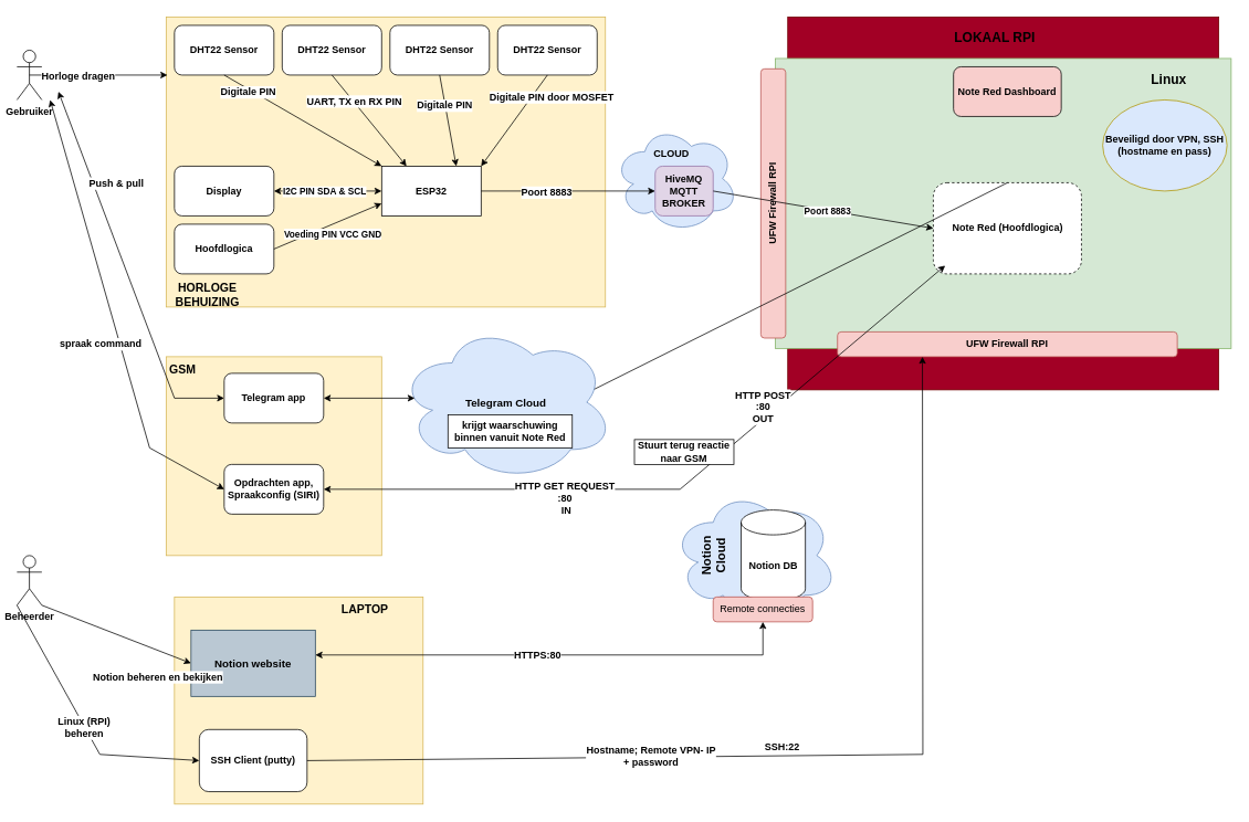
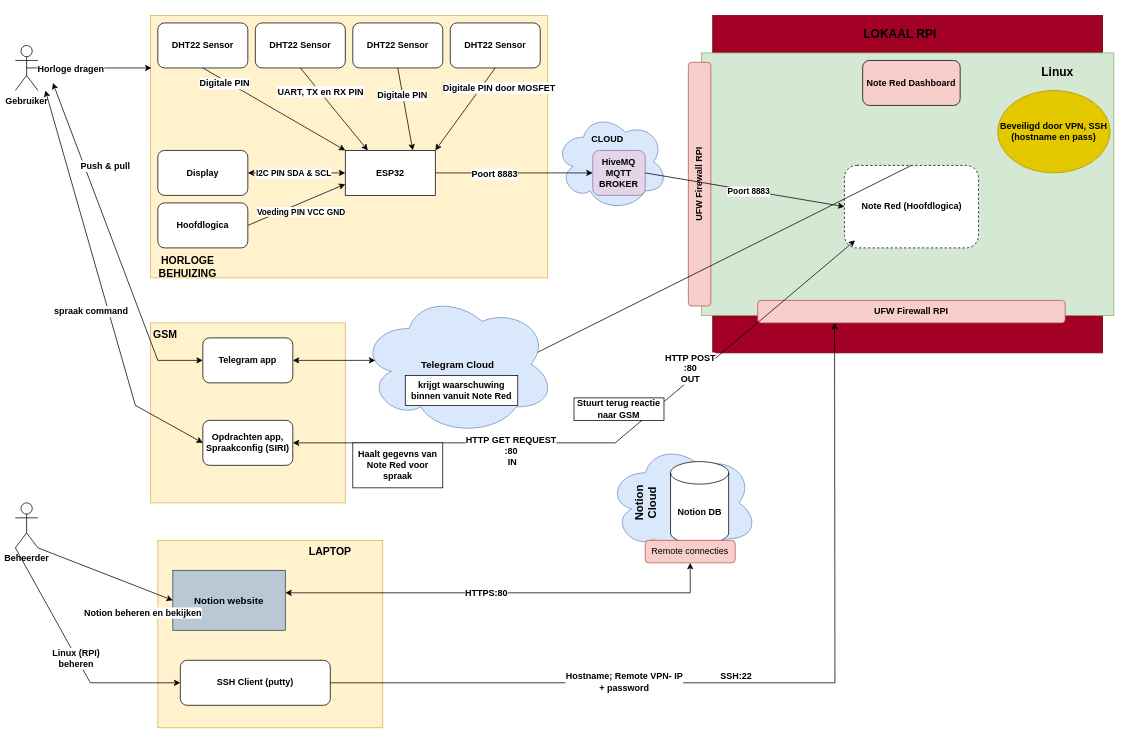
  <mxCell id="0" />
  <mxCell id="1" parent="0" />
  <mxCell id="2" value="" style="rounded=0;whiteSpace=wrap;html=1;fillColor=#fff2cc;strokeColor=#d6b656;" vertex="1" parent="1"><mxGeometry x="200" y="20" width="530" height="350" as="geometry" /></mxCell>
  <mxCell id="3" value="&lt;b&gt;Gebruiker&lt;/b&gt;" style="shape=umlActor;verticalLabelPosition=bottom;verticalAlign=top;html=1;outlineConnect=0;" vertex="1" parent="1"><mxGeometry x="20" y="60" width="30" height="60" as="geometry" /></mxCell>
  <mxCell id="4" style="edgeStyle=orthogonalEdgeStyle;rounded=0;orthogonalLoop=1;jettySize=auto;html=1;exitX=0.5;exitY=0.5;exitDx=0;exitDy=0;exitPerimeter=0;entryX=0.003;entryY=0.2;entryDx=0;entryDy=0;entryPerimeter=0;" edge="1" parent="1" source="3" target="2"><mxGeometry relative="1" as="geometry" /></mxCell>
  <mxCell id="5" value="&lt;font style=&quot;font-size: 12px;&quot;&gt;&lt;b&gt;Horloge dragen&lt;/b&gt;&lt;/font&gt;" style="edgeLabel;html=1;align=center;verticalAlign=middle;resizable=0;points=[];" vertex="1" connectable="0" parent="4"><mxGeometry x="-0.306" y="-1" relative="1" as="geometry"><mxPoint as="offset" /></mxGeometry></mxCell>
  <mxCell id="6" value="&lt;b&gt;DHT22 Sensor&lt;/b&gt;" style="rounded=1;whiteSpace=wrap;html=1;" vertex="1" parent="1"><mxGeometry x="210" y="30" width="120" height="60" as="geometry" /></mxCell>
  <mxCell id="7" value="&lt;b&gt;DHT22 Sensor&lt;/b&gt;" style="rounded=1;whiteSpace=wrap;html=1;" vertex="1" parent="1"><mxGeometry x="340" y="30" width="120" height="60" as="geometry" /></mxCell>
  <mxCell id="8" value="&lt;b&gt;DHT22 Sensor&lt;/b&gt;" style="rounded=1;whiteSpace=wrap;html=1;" vertex="1" parent="1"><mxGeometry x="470" y="30" width="120" height="60" as="geometry" /></mxCell>
  <mxCell id="9" value="&lt;b&gt;DHT22 Sensor&lt;/b&gt;" style="rounded=1;whiteSpace=wrap;html=1;" vertex="1" parent="1"><mxGeometry x="600" y="30" width="120" height="60" as="geometry" /></mxCell>
  <mxCell id="10" value="&lt;b&gt;ESP32&lt;/b&gt;" style="rounded=0;whiteSpace=wrap;html=1;" vertex="1" parent="1"><mxGeometry x="460" y="200" width="120" height="60" as="geometry" /></mxCell>
  <mxCell id="11" value="" style="endArrow=classic;html=1;rounded=0;exitX=0.5;exitY=1;exitDx=0;exitDy=0;entryX=0;entryY=0;entryDx=0;entryDy=0;" edge="1" parent="1" source="6" target="10"><mxGeometry width="50" height="50" relative="1" as="geometry"><mxPoint x="420" y="350" as="sourcePoint" /><mxPoint x="470" y="300" as="targetPoint" /></mxGeometry></mxCell>
  <mxCell id="12" value="&lt;b&gt;&lt;font style=&quot;font-size: 12px;&quot;&gt;Digitale PIN&lt;/font&gt;&lt;/b&gt;" style="edgeLabel;html=1;align=center;verticalAlign=middle;resizable=0;points=[];" vertex="1" connectable="0" parent="11"><mxGeometry x="-0.677" y="-3" relative="1" as="geometry"><mxPoint as="offset" /></mxGeometry></mxCell>
  <mxCell id="13" value="" style="endArrow=classic;html=1;rounded=0;exitX=0.5;exitY=1;exitDx=0;exitDy=0;entryX=0.25;entryY=0;entryDx=0;entryDy=0;" edge="1" parent="1" source="7" target="10"><mxGeometry width="50" height="50" relative="1" as="geometry"><mxPoint x="280" y="100" as="sourcePoint" /><mxPoint x="450" y="210" as="targetPoint" /></mxGeometry></mxCell>
  <mxCell id="14" value="&lt;span style=&quot;font-size: 12px;&quot;&gt;&lt;b&gt;UART, TX en RX PIN&lt;/b&gt;&lt;/span&gt;" style="edgeLabel;html=1;align=center;verticalAlign=middle;resizable=0;points=[];" vertex="1" connectable="0" parent="13"><mxGeometry x="-0.426" y="1" relative="1" as="geometry"><mxPoint as="offset" /></mxGeometry></mxCell>
  <mxCell id="15" value="" style="endArrow=classic;html=1;rounded=0;exitX=0.5;exitY=1;exitDx=0;exitDy=0;entryX=0.75;entryY=0;entryDx=0;entryDy=0;" edge="1" parent="1" source="8" target="10"><mxGeometry width="50" height="50" relative="1" as="geometry"><mxPoint x="410" y="100" as="sourcePoint" /><mxPoint x="480" y="210" as="targetPoint" /></mxGeometry></mxCell>
  <mxCell id="16" value="&lt;b&gt;&lt;font style=&quot;font-size: 12px;&quot;&gt;Digitale PIN&lt;/font&gt;&lt;/b&gt;" style="edgeLabel;html=1;align=center;verticalAlign=middle;resizable=0;points=[];" vertex="1" connectable="0" parent="15"><mxGeometry x="-0.345" y="-1" relative="1" as="geometry"><mxPoint as="offset" /></mxGeometry></mxCell>
  <mxCell id="17" value="" style="endArrow=classic;html=1;rounded=0;exitX=0.5;exitY=1;exitDx=0;exitDy=0;entryX=1;entryY=0;entryDx=0;entryDy=0;" edge="1" parent="1" source="9" target="10"><mxGeometry width="50" height="50" relative="1" as="geometry"><mxPoint x="540" y="100" as="sourcePoint" /><mxPoint x="540" y="210" as="targetPoint" /></mxGeometry></mxCell>
  <mxCell id="18" value="&lt;b&gt;&lt;font style=&quot;font-size: 12px;&quot;&gt;Digitale PIN door MOSFET&lt;/font&gt;&lt;/b&gt;" style="edgeLabel;html=1;align=center;verticalAlign=middle;resizable=0;points=[];" vertex="1" connectable="0" parent="17"><mxGeometry x="-0.497" y="-2" relative="1" as="geometry"><mxPoint x="26" as="offset" /></mxGeometry></mxCell>
  <mxCell id="19" value="&lt;b&gt;Display&lt;/b&gt;" style="rounded=1;whiteSpace=wrap;html=1;" vertex="1" parent="1"><mxGeometry x="210" y="200" width="120" height="60" as="geometry" /></mxCell>
  <mxCell id="20" value="&lt;b&gt;Hoofdlogica&lt;/b&gt;" style="rounded=1;whiteSpace=wrap;html=1;" vertex="1" parent="1"><mxGeometry x="210" y="270" width="120" height="60" as="geometry" /></mxCell>
  <mxCell id="21" value="" style="endArrow=classic;startArrow=classic;html=1;rounded=0;exitX=1;exitY=0.5;exitDx=0;exitDy=0;entryX=0;entryY=0.5;entryDx=0;entryDy=0;" edge="1" parent="1" source="19" target="10"><mxGeometry width="50" height="50" relative="1" as="geometry"><mxPoint x="470" y="320" as="sourcePoint" /><mxPoint x="520" y="270" as="targetPoint" /></mxGeometry></mxCell>
  <mxCell id="22" value="&lt;b&gt;I2C PIN SDA &amp;amp; SCL&lt;/b&gt;" style="edgeLabel;html=1;align=center;verticalAlign=middle;resizable=0;points=[];" vertex="1" connectable="0" parent="21"><mxGeometry x="-0.109" relative="1" as="geometry"><mxPoint x="2" as="offset" /></mxGeometry></mxCell>
  <mxCell id="23" value="" style="endArrow=classic;html=1;rounded=0;exitX=1;exitY=0.5;exitDx=0;exitDy=0;entryX=0;entryY=0.75;entryDx=0;entryDy=0;" edge="1" parent="1" source="20" target="10"><mxGeometry width="50" height="50" relative="1" as="geometry"><mxPoint x="470" y="320" as="sourcePoint" /><mxPoint x="520" y="270" as="targetPoint" /></mxGeometry></mxCell>
  <mxCell id="24" value="&lt;b&gt;&lt;font&gt;Voeding PIN VCC GND&lt;/font&gt;&lt;/b&gt;" style="edgeLabel;html=1;align=center;verticalAlign=middle;resizable=0;points=[];" vertex="1" connectable="0" parent="23"><mxGeometry x="-0.321" relative="1" as="geometry"><mxPoint x="26" as="offset" /></mxGeometry></mxCell>
  <mxCell id="25" value="&lt;b&gt;&lt;font style=&quot;font-size: 14px;&quot;&gt;HORLOGE BEHUIZING&lt;/font&gt;&lt;/b&gt;" style="text;html=1;align=center;verticalAlign=middle;whiteSpace=wrap;rounded=0;" vertex="1" parent="1"><mxGeometry x="220" y="340" width="60" height="30" as="geometry" /></mxCell>
  <mxCell id="26" value="" style="ellipse;shape=cloud;whiteSpace=wrap;html=1;fillColor=#dae8fc;strokeColor=#6c8ebf;" vertex="1" parent="1"><mxGeometry x="740" y="150" width="150" height="130" as="geometry" /></mxCell>
  <mxCell id="27" value="" style="endArrow=classic;html=1;rounded=0;exitX=1;exitY=0.5;exitDx=0;exitDy=0;entryX=0;entryY=0.5;entryDx=0;entryDy=0;" edge="1" parent="1" source="10" target="29"><mxGeometry width="50" height="50" relative="1" as="geometry"><mxPoint x="1020" y="320" as="sourcePoint" /><mxPoint x="1070" y="270" as="targetPoint" /></mxGeometry></mxCell>
  <mxCell id="28" value="&lt;b&gt;&lt;font style=&quot;font-size: 12px;&quot;&gt;Poort 8883&lt;/font&gt;&lt;/b&gt;" style="edgeLabel;html=1;align=center;verticalAlign=middle;resizable=0;points=[];" vertex="1" connectable="0" parent="27"><mxGeometry x="-0.257" y="-1" relative="1" as="geometry"><mxPoint as="offset" /></mxGeometry></mxCell>
  <mxCell id="29" value="&lt;b&gt;HiveMQ MQTT BROKER&lt;/b&gt;" style="rounded=1;whiteSpace=wrap;html=1;fillColor=#e1d5e7;strokeColor=#9673a6;" vertex="1" parent="1"><mxGeometry x="790" y="200" width="70" height="60" as="geometry" /></mxCell>
  <mxCell id="30" value="&lt;b&gt;CLOUD&lt;/b&gt;" style="text;html=1;align=center;verticalAlign=middle;whiteSpace=wrap;rounded=0;" vertex="1" parent="1"><mxGeometry x="780" y="170" width="60" height="30" as="geometry" /></mxCell>
  <mxCell id="31" value="" style="rounded=0;whiteSpace=wrap;html=1;fillColor=#a20025;strokeColor=#6F0000;fontColor=#ffffff;" vertex="1" parent="1"><mxGeometry x="950" y="20" width="520" height="450" as="geometry" /></mxCell>
  <mxCell id="32" value="&lt;b&gt;&lt;font style=&quot;font-size: 16px;&quot;&gt;LOKAAL RPI&lt;/font&gt;&lt;/b&gt;" style="text;html=1;align=center;verticalAlign=middle;whiteSpace=wrap;rounded=0;" vertex="1" parent="1"><mxGeometry x="1150" y="30" width="100" height="30" as="geometry" /></mxCell>
  <mxCell id="33" value="" style="rounded=0;whiteSpace=wrap;html=1;fillColor=#d5e8d4;strokeColor=#82b366;" vertex="1" parent="1"><mxGeometry x="935" y="70" width="550" height="350" as="geometry" /></mxCell>
  <mxCell id="34" value="&lt;b&gt;UFW Firewall RPI&lt;/b&gt;" style="rounded=1;whiteSpace=wrap;html=1;fillColor=#f8cecc;strokeColor=#b85450;rotation=-90;" vertex="1" parent="1"><mxGeometry x="770" y="230" width="325" height="30" as="geometry" /></mxCell>
  <mxCell id="35" value="&lt;b&gt;Note Red Dashboard&lt;/b&gt;" style="rounded=1;whiteSpace=wrap;html=1;fillColor=#f8cecc;" vertex="1" parent="1"><mxGeometry x="1150" y="80" width="130" height="60" as="geometry" /></mxCell>
  <mxCell id="36" value="&lt;b&gt;Note Red (Hoofdlogica)&lt;/b&gt;" style="rounded=1;whiteSpace=wrap;html=1;dashed=1;" vertex="1" parent="1"><mxGeometry x="1125.63" y="220" width="178.75" height="110" as="geometry" /></mxCell>
  <mxCell id="37" value="&lt;b&gt;UFW Firewall RPI&lt;/b&gt;" style="rounded=1;whiteSpace=wrap;html=1;fillColor=#f8cecc;strokeColor=#b85450;rotation=0;" vertex="1" parent="1"><mxGeometry x="1010" y="400" width="410" height="30" as="geometry" /></mxCell>
- <mxCell id="38" value="&lt;b&gt;Beveiligd door VPN, SSH (hostname en pass)&lt;/b&gt;" style="ellipse;whiteSpace=wrap;html=1;fillColor=#dae8fc;strokeColor=#B09500;fontColor=#000000;" vertex="1" parent="1"><mxGeometry x="1330" y="120" width="150" height="110" as="geometry" /></mxCell>
+ <mxCell id="38" value="&lt;b&gt;Beveiligd door VPN, SSH (hostname en pass)&lt;/b&gt;" style="ellipse;whiteSpace=wrap;html=1;fillColor=#e3c800;strokeColor=#B09500;fontColor=#000000;" vertex="1" parent="1"><mxGeometry x="1330" y="120" width="150" height="110" as="geometry" /></mxCell>
  <mxCell id="39" value="&lt;b&gt;&lt;font style=&quot;font-size: 16px;&quot;&gt;Linux&lt;/font&gt;&lt;/b&gt;" style="text;html=1;align=center;verticalAlign=middle;whiteSpace=wrap;rounded=0;" vertex="1" parent="1"><mxGeometry x="1380" y="80" width="60" height="30" as="geometry" /></mxCell>
  <mxCell id="40" value="" style="endArrow=classic;html=1;rounded=0;exitX=0.5;exitY=0;exitDx=0;exitDy=0;" edge="1" parent="1" source="36" target="44"><mxGeometry width="50" height="50" relative="1" as="geometry"><mxPoint x="880" y="360" as="sourcePoint" /><mxPoint x="930" y="310" as="targetPoint" /></mxGeometry></mxCell>
  <mxCell id="41" value="" style="endArrow=classic;html=1;rounded=0;exitX=1;exitY=0.5;exitDx=0;exitDy=0;entryX=0;entryY=0.5;entryDx=0;entryDy=0;" edge="1" parent="1" source="29" target="36"><mxGeometry width="50" height="50" relative="1" as="geometry"><mxPoint x="880" y="360" as="sourcePoint" /><mxPoint x="930" y="310" as="targetPoint" /></mxGeometry></mxCell>
  <mxCell id="42" value="&lt;b&gt;Poort 8883&lt;/b&gt;" style="edgeLabel;html=1;align=center;verticalAlign=middle;resizable=0;points=[];" vertex="1" connectable="0" parent="41"><mxGeometry x="0.04" y="-1" relative="1" as="geometry"><mxPoint as="offset" /></mxGeometry></mxCell>
  <mxCell id="43" value="&lt;b&gt;&lt;font style=&quot;font-size: 13px;&quot;&gt;Telegram Cloud&lt;/font&gt;&lt;/b&gt;" style="ellipse;shape=cloud;whiteSpace=wrap;html=1;fillColor=#dae8fc;strokeColor=#6c8ebf;" vertex="1" parent="1"><mxGeometry x="480" y="390" width="260" height="190" as="geometry" /></mxCell>
  <mxCell id="44" value="&lt;b&gt;krijgt waarschuwing binnen vanuit Note Red&lt;/b&gt;" style="rounded=0;whiteSpace=wrap;html=1;" vertex="1" parent="1"><mxGeometry x="540" y="500" width="150" height="40" as="geometry" /></mxCell>
  <mxCell id="45" value="" style="rounded=0;whiteSpace=wrap;html=1;fillColor=#fff2cc;strokeColor=#d6b656;" vertex="1" parent="1"><mxGeometry x="200" y="430" width="260" height="240" as="geometry" /></mxCell>
  <mxCell id="46" value="&lt;b&gt;&lt;font style=&quot;font-size: 14px;&quot;&gt;GSM&lt;/font&gt;&lt;/b&gt;" style="text;html=1;align=center;verticalAlign=middle;whiteSpace=wrap;rounded=0;" vertex="1" parent="1"><mxGeometry x="190" y="430" width="60" height="30" as="geometry" /></mxCell>
  <mxCell id="47" value="" style="endArrow=classic;startArrow=classic;html=1;rounded=0;exitX=1;exitY=0.5;exitDx=0;exitDy=0;entryX=0.08;entryY=0.909;entryDx=0;entryDy=0;entryPerimeter=0;" edge="1" parent="1" source="54" target="36"><mxGeometry width="50" height="50" relative="1" as="geometry"><mxPoint x="660" y="450" as="sourcePoint" /><mxPoint x="710" y="400" as="targetPoint" /><Array as="points"><mxPoint x="820" y="590" /></Array></mxGeometry></mxCell>
  <mxCell id="48" value="&lt;b&gt;&lt;font style=&quot;font-size: 12px;&quot;&gt;HTTP GET REQUEST&lt;br&gt;:80&lt;br&gt;&amp;nbsp;IN&lt;/font&gt;&lt;/b&gt;" style="edgeLabel;html=1;align=center;verticalAlign=middle;resizable=0;points=[];" vertex="1" connectable="0" parent="47"><mxGeometry x="-0.354" y="-2" relative="1" as="geometry"><mxPoint x="16" y="8" as="offset" /></mxGeometry></mxCell>
  <mxCell id="49" value="&lt;b&gt;&lt;font style=&quot;font-size: 12px;&quot;&gt;HTTP POST&lt;br&gt;:80&lt;br&gt;OUT&lt;/font&gt;&lt;/b&gt;" style="edgeLabel;html=1;align=center;verticalAlign=middle;resizable=0;points=[];" vertex="1" connectable="0" parent="47"><mxGeometry x="0.387" y="3" relative="1" as="geometry"><mxPoint x="-20" y="5" as="offset" /></mxGeometry></mxCell>
  <mxCell id="50" value="&lt;b&gt;Telegram app&lt;/b&gt;" style="rounded=1;whiteSpace=wrap;html=1;" vertex="1" parent="1"><mxGeometry x="270" y="450" width="120" height="60" as="geometry" /></mxCell>
  <mxCell id="51" value="" style="endArrow=classic;startArrow=classic;html=1;rounded=0;exitX=1;exitY=0.5;exitDx=0;exitDy=0;" edge="1" parent="1" source="50"><mxGeometry width="50" height="50" relative="1" as="geometry"><mxPoint x="190" y="450" as="sourcePoint" /><mxPoint x="500" y="480" as="targetPoint" /></mxGeometry></mxCell>
  <mxCell id="52" value="" style="endArrow=classic;startArrow=classic;html=1;rounded=0;exitX=0;exitY=0.5;exitDx=0;exitDy=0;" edge="1" parent="1" source="50"><mxGeometry width="50" height="50" relative="1" as="geometry"><mxPoint x="190" y="450" as="sourcePoint" /><mxPoint x="70" y="110" as="targetPoint" /><Array as="points"><mxPoint x="210" y="480" /></Array></mxGeometry></mxCell>
  <mxCell id="53" value="&lt;b&gt;&lt;font style=&quot;font-size: 12px;&quot;&gt;Push &amp;amp; pull&lt;/font&gt;&lt;/b&gt;" style="edgeLabel;html=1;align=center;verticalAlign=middle;resizable=0;points=[];" vertex="1" connectable="0" parent="52"><mxGeometry x="0.465" y="-2" relative="1" as="geometry"><mxPoint x="25" y="-3" as="offset" /></mxGeometry></mxCell>
  <mxCell id="54" value="&lt;b&gt;Opdrachten app, Spraakconfig (SIRI)&lt;/b&gt;" style="rounded=1;whiteSpace=wrap;html=1;" vertex="1" parent="1"><mxGeometry x="270" y="560" width="120" height="60" as="geometry" /></mxCell>
  <mxCell id="55" value="" style="endArrow=classic;startArrow=classic;html=1;rounded=0;exitX=0;exitY=0.5;exitDx=0;exitDy=0;" edge="1" parent="1" source="54"><mxGeometry width="50" height="50" relative="1" as="geometry"><mxPoint x="750" y="450" as="sourcePoint" /><mxPoint x="60" y="120" as="targetPoint" /><Array as="points"><mxPoint x="180" y="540" /></Array></mxGeometry></mxCell>
  <mxCell id="56" value="&lt;b&gt;&lt;font style=&quot;font-size: 12px;&quot;&gt;spraak command&lt;/font&gt;&lt;/b&gt;" style="edgeLabel;html=1;align=center;verticalAlign=middle;resizable=0;points=[];" vertex="1" connectable="0" parent="55"><mxGeometry x="-0.079" y="4" relative="1" as="geometry"><mxPoint x="-16" y="14" as="offset" /></mxGeometry></mxCell>
+ <mxCell id="57" value="&lt;b&gt;Haalt gegevns van Note Red voor spraak&lt;/b&gt;" style="rounded=0;whiteSpace=wrap;html=1;" vertex="1" parent="1"><mxGeometry x="470" y="590" width="120" height="60" as="geometry" /></mxCell>
  <mxCell id="58" value="&lt;b&gt;Stuurt terug reactie naar GSM&lt;/b&gt;" style="rounded=0;whiteSpace=wrap;html=1;" vertex="1" parent="1"><mxGeometry x="765" y="530" width="120" height="30" as="geometry" /></mxCell>
  <mxCell id="59" value="" style="rounded=0;whiteSpace=wrap;html=1;fillColor=#fff2cc;strokeColor=#d6b656;" vertex="1" parent="1"><mxGeometry x="210" y="720" width="300" height="250" as="geometry" /></mxCell>
  <mxCell id="60" value="&lt;b&gt;Beheerder&lt;/b&gt;" style="shape=umlActor;verticalLabelPosition=bottom;verticalAlign=top;html=1;outlineConnect=0;" vertex="1" parent="1"><mxGeometry x="20" y="670" width="30" height="60" as="geometry" /></mxCell>
  <mxCell id="61" value="&lt;b&gt;&lt;font style=&quot;font-size: 13px;&quot;&gt;Notion website&lt;/font&gt;&lt;/b&gt;" style="rounded=0;whiteSpace=wrap;html=1;fillColor=#bac8d3;strokeColor=#23445d;" vertex="1" parent="1"><mxGeometry x="230" y="760" width="150" height="80" as="geometry" /></mxCell>
  <mxCell id="62" value="&lt;font style=&quot;font-size: 14px;&quot;&gt;&lt;b&gt;LAPTOP&lt;/b&gt;&lt;/font&gt;" style="text;html=1;align=center;verticalAlign=middle;whiteSpace=wrap;rounded=0;" vertex="1" parent="1"><mxGeometry x="410" y="720" width="60" height="30" as="geometry" /></mxCell>
- <mxCell id="63" value="&lt;b&gt;SSH Client (putty)&lt;/b&gt;" style="rounded=1;whiteSpace=wrap;html=1;" vertex="1" parent="1"><mxGeometry x="240" y="880" width="130" height="75" as="geometry" /></mxCell>
+ <mxCell id="63" value="&lt;b&gt;SSH Client (putty)&lt;/b&gt;" style="rounded=1;whiteSpace=wrap;html=1;" vertex="1" parent="1"><mxGeometry x="240" y="880" width="200" height="60" as="geometry" /></mxCell>
  <mxCell id="64" value="" style="ellipse;shape=cloud;whiteSpace=wrap;html=1;fillColor=#dae8fc;strokeColor=#6c8ebf;" vertex="1" parent="1"><mxGeometry x="810" y="590" width="200" height="160" as="geometry" /></mxCell>
  <mxCell id="65" value="&lt;b&gt;&lt;font style=&quot;font-size: 15px;&quot;&gt;Notion Cloud&lt;/font&gt;&lt;/b&gt;" style="text;html=1;align=center;verticalAlign=middle;whiteSpace=wrap;rounded=0;rotation=-90;" vertex="1" parent="1"><mxGeometry x="830" y="655" width="60" height="30" as="geometry" /></mxCell>
  <mxCell id="66" value="&lt;b&gt;Notion DB&lt;/b&gt;" style="shape=cylinder3;whiteSpace=wrap;html=1;boundedLbl=1;backgroundOutline=1;size=15;" vertex="1" parent="1"><mxGeometry x="893.75" y="615" width="77.5" height="110" as="geometry" /></mxCell>
  <mxCell id="67" value="Remote connecties" style="rounded=1;whiteSpace=wrap;html=1;fillColor=#f8cecc;strokeColor=#b85450;" vertex="1" parent="1"><mxGeometry x="860" y="720" width="120" height="30" as="geometry" /></mxCell>
  <mxCell id="68" value="" style="endArrow=classic;startArrow=classic;html=1;rounded=0;entryX=0.5;entryY=1;entryDx=0;entryDy=0;" edge="1" parent="1" target="67"><mxGeometry width="50" height="50" relative="1" as="geometry"><mxPoint x="380" y="790" as="sourcePoint" /><mxPoint x="580" y="680" as="targetPoint" /><Array as="points"><mxPoint x="920" y="790" /></Array></mxGeometry></mxCell>
  <mxCell id="69" value="&lt;b&gt;&lt;font style=&quot;font-size: 12px;&quot;&gt;HTTPS:80&lt;/font&gt;&lt;/b&gt;" style="edgeLabel;html=1;align=center;verticalAlign=middle;resizable=0;points=[];" vertex="1" connectable="0" parent="68"><mxGeometry x="-0.079" relative="1" as="geometry"><mxPoint as="offset" /></mxGeometry></mxCell>
  <mxCell id="70" value="" style="endArrow=classic;html=1;rounded=0;exitX=1;exitY=1;exitDx=0;exitDy=0;exitPerimeter=0;entryX=0;entryY=0.5;entryDx=0;entryDy=0;" edge="1" parent="1" source="60" target="61"><mxGeometry width="50" height="50" relative="1" as="geometry"><mxPoint x="420" y="730" as="sourcePoint" /><mxPoint x="470" y="680" as="targetPoint" /></mxGeometry></mxCell>
  <mxCell id="71" value="&lt;font style=&quot;font-size: 12px;&quot;&gt;&lt;b&gt;Notion beheren en bekijken&lt;/b&gt;&lt;/font&gt;" style="edgeLabel;html=1;align=center;verticalAlign=middle;resizable=0;points=[];" vertex="1" connectable="0" parent="70"><mxGeometry x="0.227" y="-1" relative="1" as="geometry"><mxPoint x="30" y="43" as="offset" /></mxGeometry></mxCell>
  <mxCell id="72" value="" style="endArrow=classic;html=1;rounded=0;exitX=0;exitY=1;exitDx=0;exitDy=0;exitPerimeter=0;entryX=0;entryY=0.5;entryDx=0;entryDy=0;" edge="1" parent="1" source="60" target="63"><mxGeometry width="50" height="50" relative="1" as="geometry"><mxPoint x="420" y="730" as="sourcePoint" /><mxPoint x="470" y="680" as="targetPoint" /><Array as="points"><mxPoint x="120" y="910" /></Array></mxGeometry></mxCell>
  <mxCell id="73" value="&lt;b&gt;&lt;font style=&quot;font-size: 12px;&quot;&gt;Linux (RPI)&lt;br&gt;beheren&lt;/font&gt;&lt;/b&gt;" style="edgeLabel;html=1;align=center;verticalAlign=middle;resizable=0;points=[];" vertex="1" connectable="0" parent="72"><mxGeometry x="0.027" y="-1" relative="1" as="geometry"><mxPoint y="1" as="offset" /></mxGeometry></mxCell>
  <mxCell id="74" value="" style="endArrow=classic;html=1;rounded=0;exitX=1;exitY=0.5;exitDx=0;exitDy=0;entryX=0.25;entryY=1;entryDx=0;entryDy=0;" edge="1" parent="1" source="63" target="37"><mxGeometry width="50" height="50" relative="1" as="geometry"><mxPoint x="710" y="730" as="sourcePoint" /><mxPoint x="760" y="680" as="targetPoint" /><Array as="points"><mxPoint x="1113" y="910" /></Array></mxGeometry></mxCell>
  <mxCell id="75" value="&lt;b&gt;&lt;font style=&quot;font-size: 12px;&quot;&gt;Hostname; Remote VPN- IP&lt;br&gt;+ password&lt;/font&gt;&lt;/b&gt;" style="edgeLabel;html=1;align=center;verticalAlign=middle;resizable=0;points=[];" vertex="1" connectable="0" parent="74"><mxGeometry x="-0.322" y="2" relative="1" as="geometry"><mxPoint as="offset" /></mxGeometry></mxCell>
  <mxCell id="76" value="&lt;b&gt;&lt;font style=&quot;font-size: 12px;&quot;&gt;SSH:22&lt;/font&gt;&lt;/b&gt;" style="edgeLabel;html=1;align=center;verticalAlign=middle;resizable=0;points=[];" vertex="1" connectable="0" parent="74"><mxGeometry x="-0.063" y="1" relative="1" as="geometry"><mxPoint y="-9" as="offset" /></mxGeometry></mxCell>
